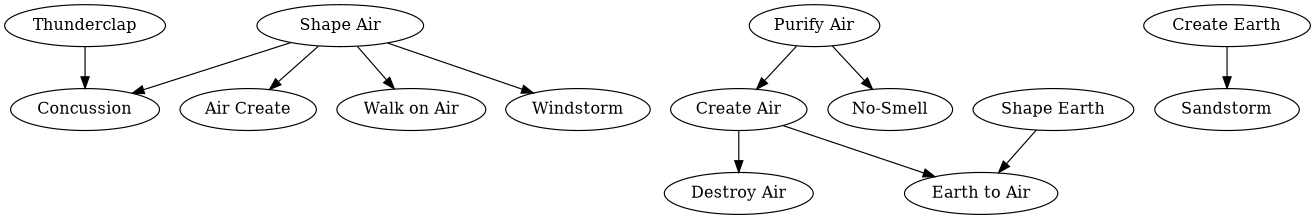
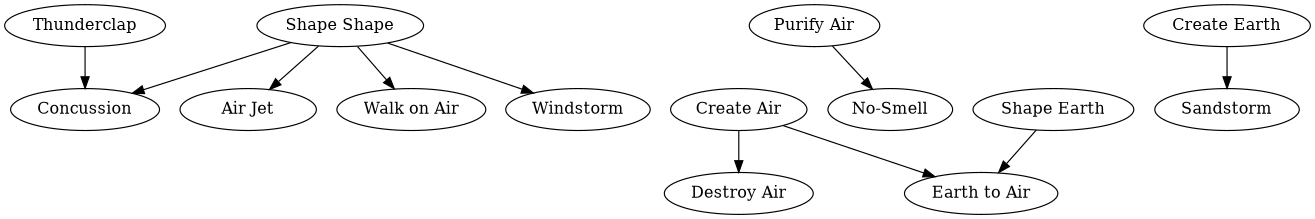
  digraph {
-   "Shape Air"
-   "Air Jet" [label="Air Create"]
+   "Shape Air" [label="Shape Shape"]
+   "Air Jet"
    Concussion
    "Walk on Air"
    Windstorm
    Thunderclap
    "Purify Air"
    "Create Air"
    "No-Smell"
    "Destroy Air"
    "Earth to Air"
    "Shape Earth"
    "Create Earth"
    Sandstorm
    "Shape Air" -> "Air Jet"
    "Shape Air" -> Concussion
    "Shape Air" -> "Walk on Air"
    "Shape Air" -> Windstorm
    Thunderclap -> Concussion
-   "Purify Air" -> "Create Air"
    "Purify Air" -> "No-Smell"
    "Create Air" -> "Destroy Air"
    "Create Air" -> "Earth to Air"
    "Shape Earth" -> "Earth to Air"
    "Create Earth" -> Sandstorm
  }
